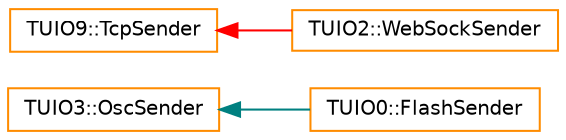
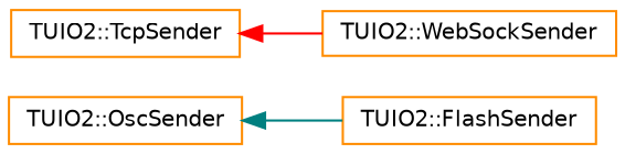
  digraph {
    rankdir=LR
    node [color=darkorange fillcolor=white fontname=Helvetica fontsize=10 shape=record style=filled]
    edge [dir=back fontname=Helvetica fontsize=10 labelfontname=Helvetica labelfontsize=10 style=solid]
-   n1 [height=0.2 label="TUIO3::OscSender" width=0.4]
-   n2 [height=0.2 label="TUIO0::FlashSender" width=0.4]
-   n3 [height=0.2 label="TUIO9::TcpSender" width=0.4]
+   n1 [height=0.2 label="TUIO2::OscSender" width=0.4]
+   n2 [height=0.2 label="TUIO2::FlashSender" width=0.4]
+   n3 [height=0.2 label="TUIO2::TcpSender" width=0.4]
    n4 [height=0.2 label="TUIO2::WebSockSender" width=0.4]
    n1 -> n2 [color=teal]
    n3 -> n4 [color=red]
  }
